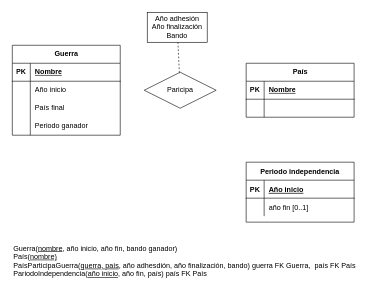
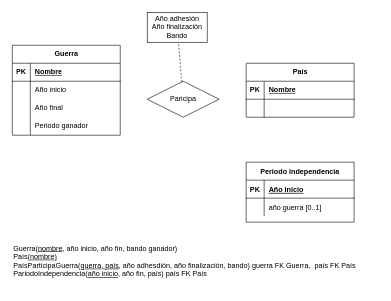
  <mxCell id="0" />
  <mxCell id="1" parent="0" />
  <mxCell id="2" value="Guerra" style="shape=table;startSize=30;container=1;collapsible=1;childLayout=tableLayout;fixedRows=1;rowLines=0;fontStyle=1;align=center;resizeLast=1;html=1;" parent="1" vertex="1"><mxGeometry x="20" y="75" width="180" height="150" as="geometry" /></mxCell>
  <mxCell id="3" value="" style="shape=tableRow;horizontal=0;startSize=0;swimlaneHead=0;swimlaneBody=0;fillColor=none;collapsible=0;dropTarget=0;points=[[0,0.5],[1,0.5]];portConstraint=eastwest;top=0;left=0;right=0;bottom=1;" parent="2" vertex="1"><mxGeometry y="30" width="180" height="30" as="geometry" /></mxCell>
  <mxCell id="4" value="PK" style="shape=partialRectangle;connectable=0;fillColor=none;top=0;left=0;bottom=0;right=0;fontStyle=1;overflow=hidden;whiteSpace=wrap;html=1;" parent="3" vertex="1"><mxGeometry width="30" height="30" as="geometry"><mxRectangle width="30" height="30" as="alternateBounds" /></mxGeometry></mxCell>
  <mxCell id="5" value="Nombre" style="shape=partialRectangle;connectable=0;fillColor=none;top=0;left=0;bottom=0;right=0;align=left;spacingLeft=6;fontStyle=5;overflow=hidden;whiteSpace=wrap;html=1;" parent="3" vertex="1"><mxGeometry x="30" width="150" height="30" as="geometry"><mxRectangle width="150" height="30" as="alternateBounds" /></mxGeometry></mxCell>
  <mxCell id="6" value="" style="shape=tableRow;horizontal=0;startSize=0;swimlaneHead=0;swimlaneBody=0;fillColor=none;collapsible=0;dropTarget=0;points=[[0,0.5],[1,0.5]];portConstraint=eastwest;top=0;left=0;right=0;bottom=0;" parent="2" vertex="1"><mxGeometry y="60" width="180" height="30" as="geometry" /></mxCell>
  <mxCell id="7" value="" style="shape=partialRectangle;connectable=0;fillColor=none;top=0;left=0;bottom=0;right=0;editable=1;overflow=hidden;whiteSpace=wrap;html=1;" parent="6" vertex="1"><mxGeometry width="30" height="30" as="geometry"><mxRectangle width="30" height="30" as="alternateBounds" /></mxGeometry></mxCell>
  <mxCell id="8" value="Año inicio" style="shape=partialRectangle;connectable=0;fillColor=none;top=0;left=0;bottom=0;right=0;align=left;spacingLeft=6;overflow=hidden;whiteSpace=wrap;html=1;" parent="6" vertex="1"><mxGeometry x="30" width="150" height="30" as="geometry"><mxRectangle width="150" height="30" as="alternateBounds" /></mxGeometry></mxCell>
  <mxCell id="9" value="" style="shape=tableRow;horizontal=0;startSize=0;swimlaneHead=0;swimlaneBody=0;fillColor=none;collapsible=0;dropTarget=0;points=[[0,0.5],[1,0.5]];portConstraint=eastwest;top=0;left=0;right=0;bottom=0;" parent="2" vertex="1"><mxGeometry y="90" width="180" height="30" as="geometry" /></mxCell>
  <mxCell id="10" value="" style="shape=partialRectangle;connectable=0;fillColor=none;top=0;left=0;bottom=0;right=0;editable=1;overflow=hidden;whiteSpace=wrap;html=1;" parent="9" vertex="1"><mxGeometry width="30" height="30" as="geometry"><mxRectangle width="30" height="30" as="alternateBounds" /></mxGeometry></mxCell>
- <mxCell id="11" value="País final" style="shape=partialRectangle;connectable=0;fillColor=none;top=0;left=0;bottom=0;right=0;align=left;spacingLeft=6;overflow=hidden;whiteSpace=wrap;html=1;" parent="9" vertex="1"><mxGeometry x="30" width="150" height="30" as="geometry"><mxRectangle width="150" height="30" as="alternateBounds" /></mxGeometry></mxCell>
+ <mxCell id="11" value="Año final" style="shape=partialRectangle;connectable=0;fillColor=none;top=0;left=0;bottom=0;right=0;align=left;spacingLeft=6;overflow=hidden;whiteSpace=wrap;html=1;" parent="9" vertex="1"><mxGeometry x="30" width="150" height="30" as="geometry"><mxRectangle width="150" height="30" as="alternateBounds" /></mxGeometry></mxCell>
  <mxCell id="12" value="" style="shape=tableRow;horizontal=0;startSize=0;swimlaneHead=0;swimlaneBody=0;fillColor=none;collapsible=0;dropTarget=0;points=[[0,0.5],[1,0.5]];portConstraint=eastwest;top=0;left=0;right=0;bottom=0;" parent="2" vertex="1"><mxGeometry y="120" width="180" height="30" as="geometry" /></mxCell>
  <mxCell id="13" value="" style="shape=partialRectangle;connectable=0;fillColor=none;top=0;left=0;bottom=0;right=0;editable=1;overflow=hidden;whiteSpace=wrap;html=1;" parent="12" vertex="1"><mxGeometry width="30" height="30" as="geometry"><mxRectangle width="30" height="30" as="alternateBounds" /></mxGeometry></mxCell>
  <mxCell id="14" value="Periodo ganador" style="shape=partialRectangle;connectable=0;fillColor=none;top=0;left=0;bottom=0;right=0;align=left;spacingLeft=6;overflow=hidden;whiteSpace=wrap;html=1;" parent="12" vertex="1"><mxGeometry x="30" width="150" height="30" as="geometry"><mxRectangle width="150" height="30" as="alternateBounds" /></mxGeometry></mxCell>
  <mxCell id="15" value="País" style="shape=table;startSize=30;container=1;collapsible=1;childLayout=tableLayout;fixedRows=1;rowLines=0;fontStyle=1;align=center;resizeLast=1;html=1;" parent="1" vertex="1"><mxGeometry x="410" y="105" width="180" height="90" as="geometry" /></mxCell>
  <mxCell id="16" value="" style="shape=tableRow;horizontal=0;startSize=0;swimlaneHead=0;swimlaneBody=0;fillColor=none;collapsible=0;dropTarget=0;points=[[0,0.5],[1,0.5]];portConstraint=eastwest;top=0;left=0;right=0;bottom=1;" parent="15" vertex="1"><mxGeometry y="30" width="180" height="30" as="geometry" /></mxCell>
  <mxCell id="17" value="PK" style="shape=partialRectangle;connectable=0;fillColor=none;top=0;left=0;bottom=0;right=0;fontStyle=1;overflow=hidden;whiteSpace=wrap;html=1;" parent="16" vertex="1"><mxGeometry width="30" height="30" as="geometry"><mxRectangle width="30" height="30" as="alternateBounds" /></mxGeometry></mxCell>
  <mxCell id="18" value="Nombre" style="shape=partialRectangle;connectable=0;fillColor=none;top=0;left=0;bottom=0;right=0;align=left;spacingLeft=6;fontStyle=5;overflow=hidden;whiteSpace=wrap;html=1;" parent="16" vertex="1"><mxGeometry x="30" width="150" height="30" as="geometry"><mxRectangle width="150" height="30" as="alternateBounds" /></mxGeometry></mxCell>
  <mxCell id="19" value="" style="shape=tableRow;horizontal=0;startSize=0;swimlaneHead=0;swimlaneBody=0;fillColor=none;collapsible=0;dropTarget=0;points=[[0,0.5],[1,0.5]];portConstraint=eastwest;top=0;left=0;right=0;bottom=0;" parent="15" vertex="1"><mxGeometry y="60" width="180" height="30" as="geometry" /></mxCell>
  <mxCell id="20" value="" style="shape=partialRectangle;connectable=0;fillColor=none;top=0;left=0;bottom=0;right=0;editable=1;overflow=hidden;whiteSpace=wrap;html=1;" parent="19" vertex="1"><mxGeometry width="30" height="30" as="geometry"><mxRectangle width="30" height="30" as="alternateBounds" /></mxGeometry></mxCell>
  <mxCell id="21" value="" style="shape=partialRectangle;connectable=0;fillColor=none;top=0;left=0;bottom=0;right=0;align=left;spacingLeft=6;overflow=hidden;whiteSpace=wrap;html=1;" parent="19" vertex="1"><mxGeometry x="30" width="150" height="30" as="geometry"><mxRectangle width="150" height="30" as="alternateBounds" /></mxGeometry></mxCell>
- <mxCell id="22" value="Paricipa" style="shape=rhombus;perimeter=rhombusPerimeter;whiteSpace=wrap;html=1;align=center;" parent="1" vertex="1"><mxGeometry x="240" y="120" width="120" height="60" as="geometry" /></mxCell>
+ <mxCell id="22" value="Paricipa" style="shape=rhombus;perimeter=rhombusPerimeter;whiteSpace=wrap;html=1;align=center;" parent="1" vertex="1"><mxGeometry x="245" y="135" width="120" height="60" as="geometry" /></mxCell>
  <mxCell id="23" value="Año adhesión&lt;br&gt;Año finalización&lt;br&gt;Bando" style="whiteSpace=wrap;html=1;align=center;" parent="1" vertex="1"><mxGeometry x="245" y="20" width="100" height="50" as="geometry" /></mxCell>
  <mxCell id="24" value="" style="endArrow=none;dashed=1;html=1;rounded=0;" parent="1" source="22" target="23" edge="1"><mxGeometry width="50" height="50" relative="1" as="geometry"><mxPoint x="200" y="420" as="sourcePoint" /><mxPoint x="250" y="370" as="targetPoint" /></mxGeometry></mxCell>
  <mxCell id="25" value="Periodo independencia" style="shape=table;startSize=30;container=1;collapsible=1;childLayout=tableLayout;fixedRows=1;rowLines=0;fontStyle=1;align=center;resizeLast=1;" vertex="1" parent="1"><mxGeometry x="410" y="270" width="180" height="100" as="geometry" /></mxCell>
  <mxCell id="26" value="" style="shape=tableRow;horizontal=0;startSize=0;swimlaneHead=0;swimlaneBody=0;fillColor=none;collapsible=0;dropTarget=0;points=[[0,0.5],[1,0.5]];portConstraint=eastwest;top=0;left=0;right=0;bottom=1;" vertex="1" parent="25"><mxGeometry y="30" width="180" height="30" as="geometry" /></mxCell>
  <mxCell id="27" value="PK" style="shape=partialRectangle;connectable=0;fillColor=none;top=0;left=0;bottom=0;right=0;fontStyle=1;overflow=hidden;" vertex="1" parent="26"><mxGeometry width="30" height="30" as="geometry"><mxRectangle width="30" height="30" as="alternateBounds" /></mxGeometry></mxCell>
  <mxCell id="28" value="Año inicio" style="shape=partialRectangle;connectable=0;fillColor=none;top=0;left=0;bottom=0;right=0;align=left;spacingLeft=6;fontStyle=5;overflow=hidden;" vertex="1" parent="26"><mxGeometry x="30" width="150" height="30" as="geometry"><mxRectangle width="150" height="30" as="alternateBounds" /></mxGeometry></mxCell>
  <mxCell id="29" value="" style="shape=tableRow;horizontal=0;startSize=0;swimlaneHead=0;swimlaneBody=0;fillColor=none;collapsible=0;dropTarget=0;points=[[0,0.5],[1,0.5]];portConstraint=eastwest;top=0;left=0;right=0;bottom=0;" vertex="1" parent="25"><mxGeometry y="60" width="180" height="30" as="geometry" /></mxCell>
  <mxCell id="30" value="" style="shape=partialRectangle;connectable=0;fillColor=none;top=0;left=0;bottom=0;right=0;editable=1;overflow=hidden;" vertex="1" parent="29"><mxGeometry width="30" height="30" as="geometry"><mxRectangle width="30" height="30" as="alternateBounds" /></mxGeometry></mxCell>
- <mxCell id="31" value="año fin [0..1]" style="shape=partialRectangle;connectable=0;fillColor=none;top=0;left=0;bottom=0;right=0;align=left;spacingLeft=6;overflow=hidden;" vertex="1" parent="29"><mxGeometry x="30" width="150" height="30" as="geometry"><mxRectangle width="150" height="30" as="alternateBounds" /></mxGeometry></mxCell>
+ <mxCell id="31" value="año guerra [0..1]" style="shape=partialRectangle;connectable=0;fillColor=none;top=0;left=0;bottom=0;right=0;align=left;spacingLeft=6;overflow=hidden;" vertex="1" parent="29"><mxGeometry x="30" width="150" height="30" as="geometry"><mxRectangle width="150" height="30" as="alternateBounds" /></mxGeometry></mxCell>
  <mxCell id="32" value="Guerra(&lt;u&gt;nombre&lt;/u&gt;, año inicio, año fin, bando ganador)&lt;br&gt;País(&lt;u&gt;nombre)&lt;br&gt;&lt;/u&gt;PaísParticipaGuerra(&lt;u&gt;guerra, país&lt;/u&gt;, año adhesdión, año finalización, bando) guerra FK Guerra,&amp;nbsp; país FK País&lt;br&gt;PariodoIndependencia(&lt;u&gt;año inicio&lt;/u&gt;, año fin, país) país FK País" style="text;html=1;strokeColor=none;fillColor=none;align=left;verticalAlign=middle;whiteSpace=wrap;rounded=0;" vertex="1" parent="1"><mxGeometry x="20" y="390" width="610" height="90" as="geometry" /></mxCell>
